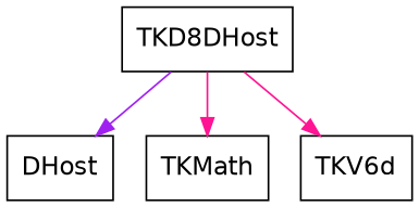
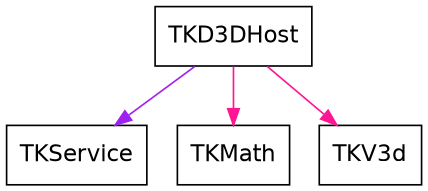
  digraph {
    aspect=1
    fontname="DejaVu Sans"
    node [fontname="DejaVu Sans" shape=box]
    edge [color=deeppink fontname="DejaVu Sans" style=solid]
-   TKD3DHost [label=TKD8DHost]
-   TKService [label=DHost]
+   TKD3DHost
+   TKService
    TKMath
-   TKV3d [label=TKV6d]
+   TKV3d
    TKD3DHost -> TKService [color=purple]
    TKD3DHost -> TKMath
    TKD3DHost -> TKV3d
  }
